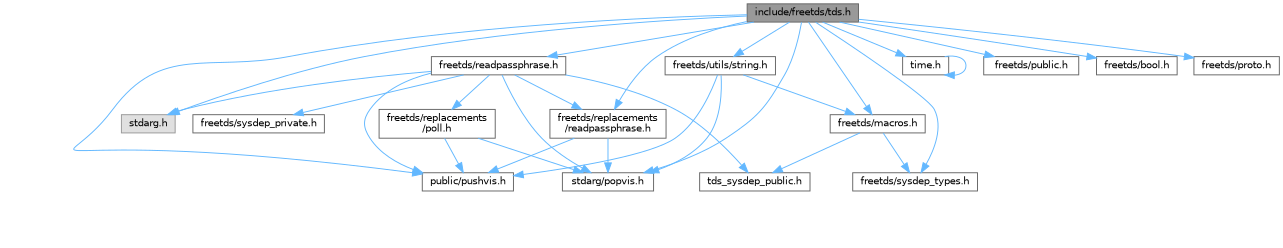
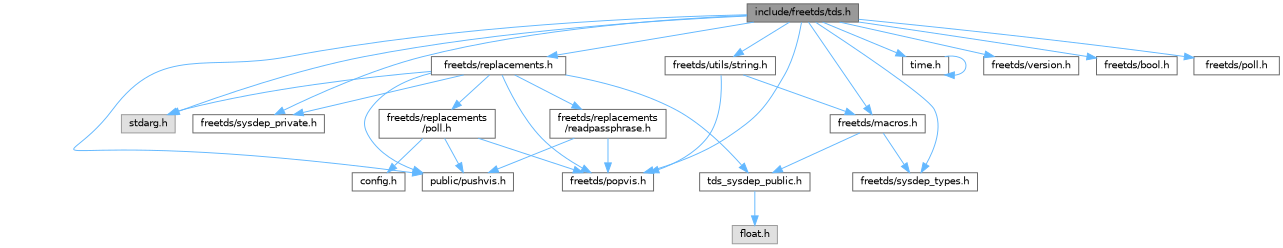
  digraph {
    node [color=grey40 fillcolor=white fontname=Helvetica fontsize=10 shape=box style=filled]
    edge [color=steelblue1 fontname=Helvetica fontsize=10 labelfontname=Helvetica labelfontsize=10 style=solid]
    n1 [color=gray40 fillcolor=grey60 fontcolor=black height=0.2 label="include/freetds/tds.h" width=0.4]
    n2 [color=grey60 fillcolor="#E0E0E0" height=0.2 label="stdarg.h" width=0.4]
    n3 [height=0.2 label="time.h" width=0.4]
-   n4 [height=0.2 label="freetds/public.h" width=0.4]
+   n4 [height=0.2 label="freetds/version.h" width=0.4]
    n5 [height=0.2 label="freetds/sysdep_private.h" width=0.4]
    n6 [height=0.2 label="freetds/sysdep_types.h" width=0.4]
    n7 [height=0.2 label="freetds/bool.h" width=0.4]
    n8 [height=0.2 label="freetds/macros.h" width=0.4]
    n9 [height=0.2 label="freetds/utils/string.h" width=0.4]
    n10 [height=0.2 label="public/pushvis.h" width=0.4]
-   n11 [height=0.2 label="stdarg/popvis.h" width=0.4]
-   n12 [height=0.2 label="freetds/readpassphrase.h" width=0.4]
-   n13 [height=0.2 label="freetds/proto.h" width=0.4]
+   n11 [height=0.2 label="freetds/popvis.h" width=0.4]
+   n12 [height=0.2 label="freetds/replacements.h" width=0.4]
+   n13 [height=0.2 label="freetds/poll.h" width=0.4]
    n14 [height=0.2 label="tds_sysdep_public.h" width=0.4]
    n15 [height=0.2 label="freetds/replacements\l/readpassphrase.h" width=0.4]
    n16 [height=0.2 label="freetds/replacements\l/poll.h" width=0.4]
+   n17 [color=grey60 fillcolor="#E0E0E0" height=0.2 label="float.h" width=0.4]
+   n18 [height=0.2 label="config.h" width=0.4]
    n1 -> n2
    n1 -> n3
    n1 -> n4
-   n1 -> n15
+   n1 -> n5
    n1 -> n6
    n1 -> n7
    n1 -> n8
    n1 -> n9
    n1 -> n10
    n1 -> n11
    n1 -> n12
    n1 -> n13
    n3 -> n3
    n8 -> n6
    n8 -> n14
    n9 -> n8
-   n9 -> n10
    n9 -> n11
    n12 -> n2
    n12 -> n5
    n12 -> n10
    n12 -> n11
    n12 -> n14
    n12 -> n15
    n12 -> n16
+   n14 -> n17
    n15 -> n10
    n15 -> n11
    n16 -> n10
    n16 -> n11
+   n16 -> n18
  }
